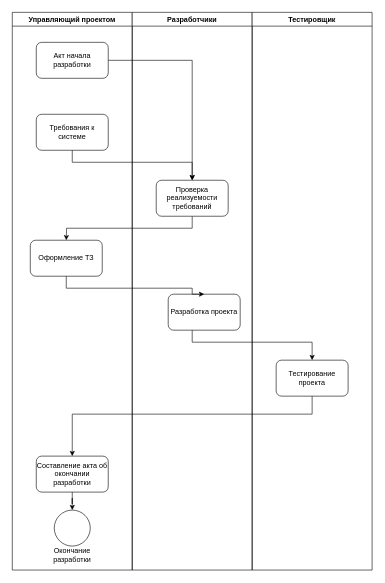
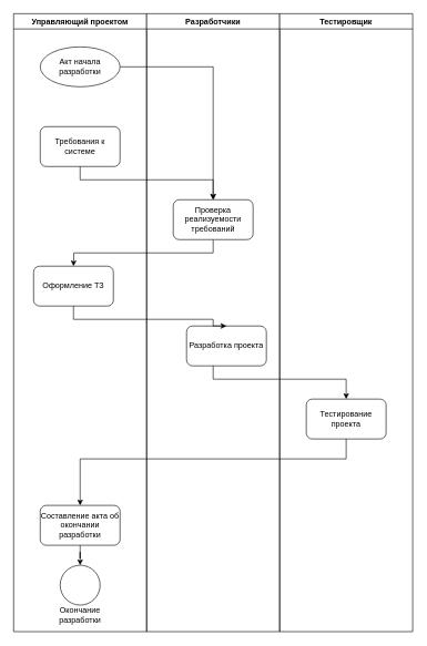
  <mxCell id="0" />
  <mxCell id="1" parent="0" />
  <mxCell id="2" value="Управляющий проектом" style="swimlane;whiteSpace=wrap;html=1;" vertex="1" parent="1"><mxGeometry x="20" y="20" width="200" height="930" as="geometry" /></mxCell>
  <mxCell id="3" style="edgeStyle=orthogonalEdgeStyle;rounded=0;orthogonalLoop=1;jettySize=auto;html=1;" edge="1" parent="2" source="4" target="13"><mxGeometry relative="1" as="geometry" /></mxCell>
- <mxCell id="4" value="Акт начала разработки" style="rounded=1;whiteSpace=wrap;html=1;" vertex="1" parent="2"><mxGeometry x="40" y="50" width="120" height="60" as="geometry" /></mxCell>
+ <mxCell id="4" value="Акт начала разработки" style="ellipse;whiteSpace=wrap;html=1;" vertex="1" parent="2"><mxGeometry x="40" y="50" width="120" height="60" as="geometry" /></mxCell>
  <mxCell id="5" value="Требования к системе" style="rounded=1;whiteSpace=wrap;html=1;" vertex="1" parent="2"><mxGeometry x="40" y="170" width="120" height="60" as="geometry" /></mxCell>
  <mxCell id="6" value="Оформление ТЗ" style="rounded=1;whiteSpace=wrap;html=1;" vertex="1" parent="2"><mxGeometry x="30" y="380" width="120" height="60" as="geometry" /></mxCell>
  <mxCell id="7" style="edgeStyle=orthogonalEdgeStyle;rounded=0;orthogonalLoop=1;jettySize=auto;html=1;exitX=0.5;exitY=1;exitDx=0;exitDy=0;" edge="1" parent="2" source="13"><mxGeometry relative="1" as="geometry"><mxPoint x="230" y="350" as="sourcePoint" /><mxPoint x="90" y="380" as="targetPoint" /></mxGeometry></mxCell>
  <mxCell id="8" style="edgeStyle=orthogonalEdgeStyle;rounded=0;orthogonalLoop=1;jettySize=auto;html=1;" edge="1" parent="2" source="9" target="10"><mxGeometry relative="1" as="geometry" /></mxCell>
  <mxCell id="9" value="Составление акта об окончании разработки" style="rounded=1;whiteSpace=wrap;html=1;" vertex="1" parent="2"><mxGeometry x="40" y="740" width="120" height="60" as="geometry" /></mxCell>
  <mxCell id="10" value="" style="ellipse;whiteSpace=wrap;html=1;aspect=fixed;" vertex="1" parent="2"><mxGeometry x="70" y="830" width="60" height="60" as="geometry" /></mxCell>
  <mxCell id="11" value="Окончание разработки" style="text;html=1;align=center;verticalAlign=middle;whiteSpace=wrap;rounded=0;" vertex="1" parent="2"><mxGeometry x="70" y="890" width="60" height="30" as="geometry" /></mxCell>
  <mxCell id="12" value="Разработчики" style="swimlane;whiteSpace=wrap;html=1;" vertex="1" parent="1"><mxGeometry x="220" y="20" width="200" height="930" as="geometry" /></mxCell>
  <mxCell id="13" value="Проверка реализуемости требований" style="rounded=1;whiteSpace=wrap;html=1;" vertex="1" parent="12"><mxGeometry x="40" y="280" width="120" height="60" as="geometry" /></mxCell>
  <mxCell id="14" value="Разработка проекта" style="rounded=1;whiteSpace=wrap;html=1;" vertex="1" parent="12"><mxGeometry x="60" y="470" width="120" height="60" as="geometry" /></mxCell>
  <mxCell id="15" value="Тестировщик" style="swimlane;whiteSpace=wrap;html=1;" vertex="1" parent="1"><mxGeometry x="420" y="20" width="200" height="930" as="geometry" /></mxCell>
  <mxCell id="16" value="Тестирование проекта" style="rounded=1;whiteSpace=wrap;html=1;" vertex="1" parent="15"><mxGeometry x="40" y="580" width="120" height="60" as="geometry" /></mxCell>
  <mxCell id="17" style="edgeStyle=orthogonalEdgeStyle;rounded=0;orthogonalLoop=1;jettySize=auto;html=1;entryX=0.5;entryY=0;entryDx=0;entryDy=0;" edge="1" parent="1" source="5" target="13"><mxGeometry relative="1" as="geometry"><Array as="points"><mxPoint x="120" y="270" /><mxPoint x="320" y="270" /></Array></mxGeometry></mxCell>
  <mxCell id="18" style="edgeStyle=orthogonalEdgeStyle;rounded=0;orthogonalLoop=1;jettySize=auto;html=1;entryX=0.5;entryY=0;entryDx=0;entryDy=0;" edge="1" parent="1" source="6" target="14"><mxGeometry relative="1" as="geometry"><Array as="points"><mxPoint x="110" y="480" /><mxPoint x="320" y="480" /></Array></mxGeometry></mxCell>
  <mxCell id="19" style="edgeStyle=orthogonalEdgeStyle;rounded=0;orthogonalLoop=1;jettySize=auto;html=1;entryX=0.5;entryY=0;entryDx=0;entryDy=0;" edge="1" parent="1" source="14" target="16"><mxGeometry relative="1" as="geometry"><Array as="points"><mxPoint x="320" y="570" /><mxPoint x="520" y="570" /></Array></mxGeometry></mxCell>
  <mxCell id="20" style="edgeStyle=orthogonalEdgeStyle;rounded=0;orthogonalLoop=1;jettySize=auto;html=1;entryX=0.5;entryY=0;entryDx=0;entryDy=0;" edge="1" parent="1" source="16" target="9"><mxGeometry relative="1" as="geometry"><Array as="points"><mxPoint x="520" y="690" /><mxPoint x="120" y="690" /></Array></mxGeometry></mxCell>
